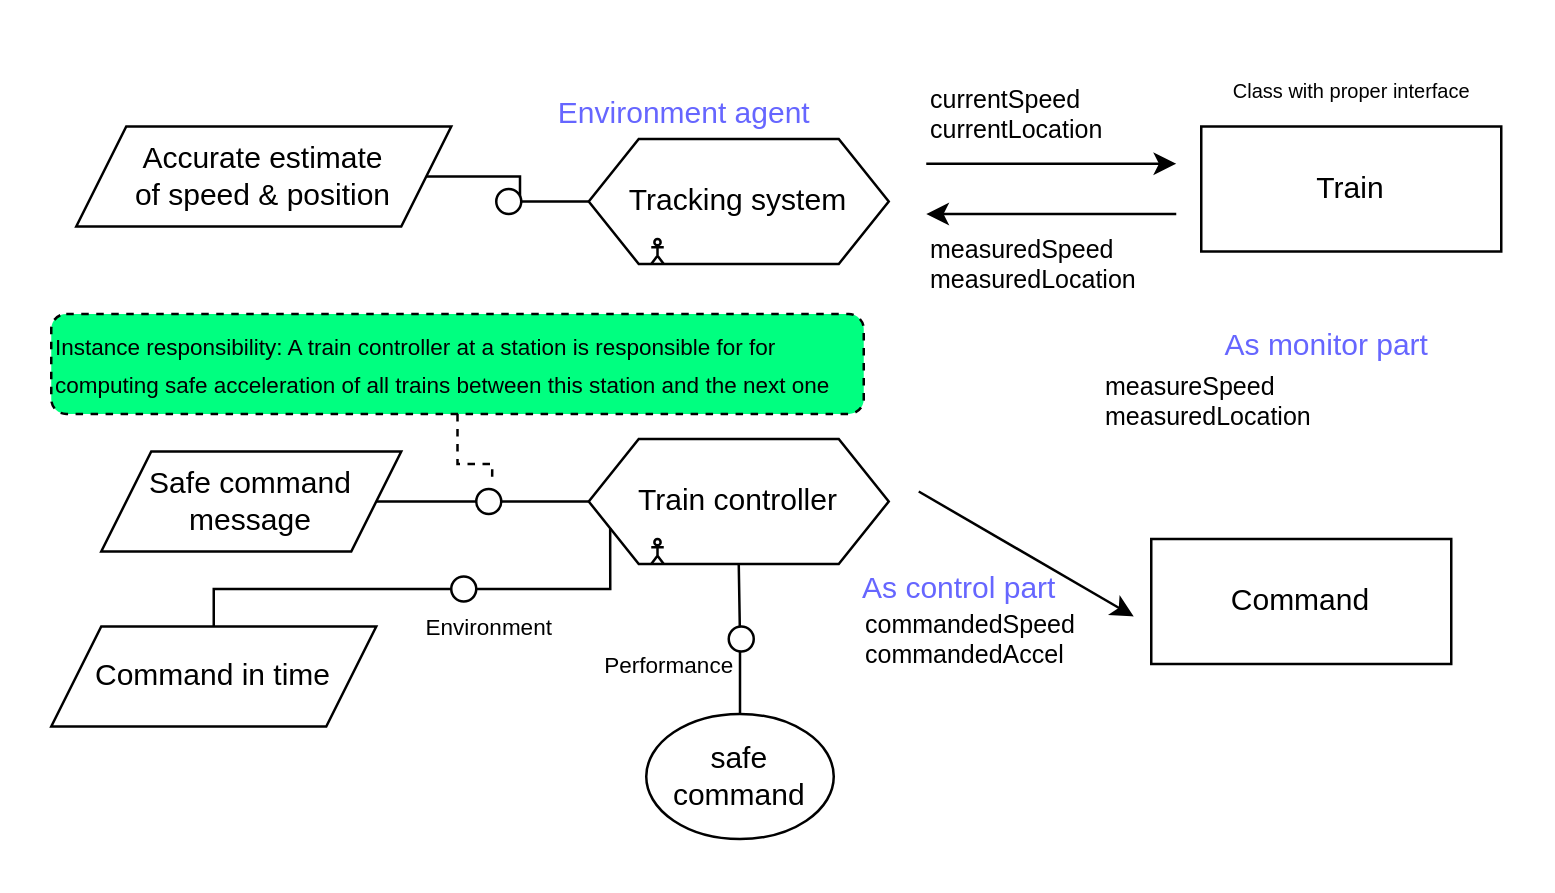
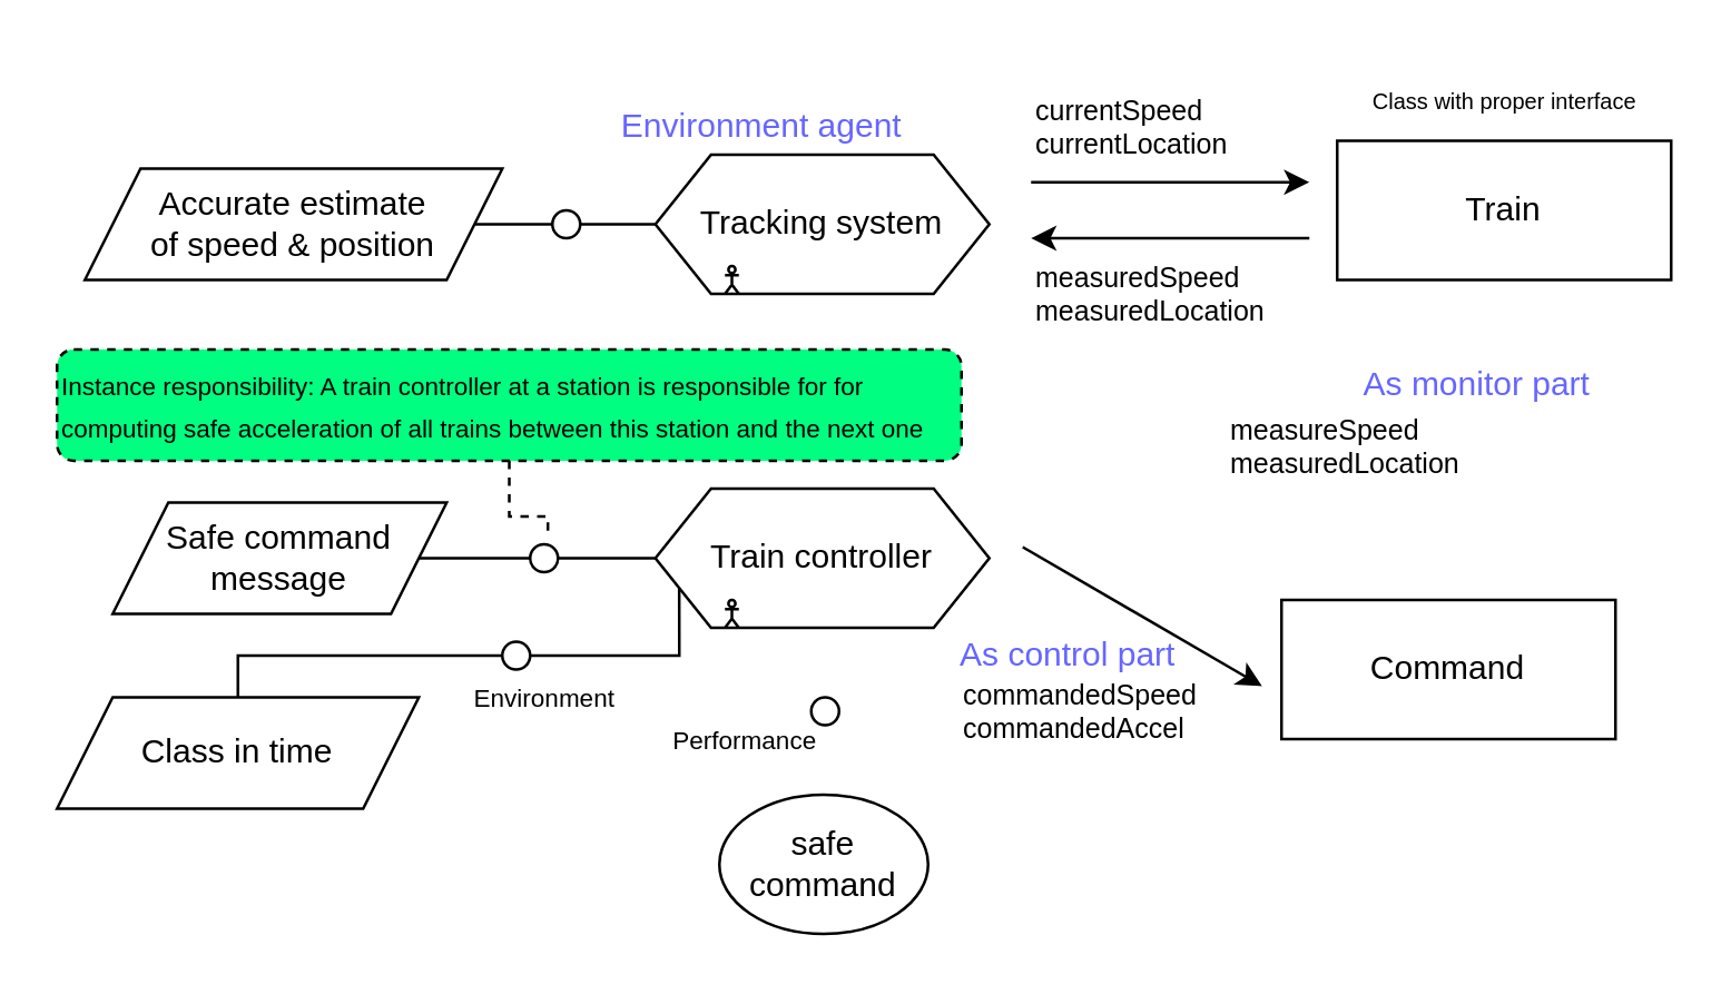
  <mxCell id="0" />
  <mxCell id="1" parent="0" />
  <mxCell id="2" value="Tracking system" style="shape=hexagon;perimeter=hexagonPerimeter2;whiteSpace=wrap;html=1;fixedSize=1;" vertex="1" parent="1"><mxGeometry x="235" y="55" width="120" height="50" as="geometry" /></mxCell>
  <mxCell id="3" value="" style="shape=umlActor;verticalLabelPosition=bottom;verticalAlign=top;html=1;outlineConnect=0;" vertex="1" parent="1"><mxGeometry x="260" y="95" width="5" height="10" as="geometry" /></mxCell>
  <mxCell id="4" value="Train controller" style="shape=hexagon;perimeter=hexagonPerimeter2;whiteSpace=wrap;html=1;fixedSize=1;" vertex="1" parent="1"><mxGeometry x="235" y="175" width="120" height="50" as="geometry" /></mxCell>
  <mxCell id="5" value="" style="shape=umlActor;verticalLabelPosition=bottom;verticalAlign=top;html=1;outlineConnect=0;" vertex="1" parent="1"><mxGeometry x="260" y="215" width="5" height="10" as="geometry" /></mxCell>
  <mxCell id="6" value="Train" style="rounded=0;whiteSpace=wrap;html=1;" vertex="1" parent="1"><mxGeometry x="480" y="50" width="120" height="50" as="geometry" /></mxCell>
  <mxCell id="7" value="Command" style="rounded=0;whiteSpace=wrap;html=1;" vertex="1" parent="1"><mxGeometry x="460" y="215" width="120" height="50" as="geometry" /></mxCell>
  <mxCell id="8" style="edgeStyle=orthogonalEdgeStyle;rounded=0;orthogonalLoop=1;jettySize=auto;html=1;entryX=0;entryY=0.5;entryDx=0;entryDy=0;endArrow=none;endFill=0;" edge="1" parent="1" source="9" target="2"><mxGeometry relative="1" as="geometry" /></mxCell>
- <mxCell id="9" value="Accurate estimate&lt;div&gt;of speed &amp;amp; position&lt;/div&gt;" style="shape=parallelogram;perimeter=parallelogramPerimeter;whiteSpace=wrap;html=1;fixedSize=1;" vertex="1" parent="1"><mxGeometry x="30" y="50" width="150" height="40" as="geometry" /></mxCell>
+ <mxCell id="9" value="Accurate estimate&lt;div&gt;of speed &amp;amp; position&lt;/div&gt;" style="shape=parallelogram;perimeter=parallelogramPerimeter;whiteSpace=wrap;html=1;fixedSize=1;" vertex="1" parent="1"><mxGeometry x="30" y="60" width="150" height="40" as="geometry" /></mxCell>
  <mxCell id="10" style="edgeStyle=orthogonalEdgeStyle;rounded=0;orthogonalLoop=1;jettySize=auto;html=1;entryX=0;entryY=0.5;entryDx=0;entryDy=0;endArrow=none;endFill=0;" edge="1" parent="1" source="30" target="4"><mxGeometry relative="1" as="geometry" /></mxCell>
  <mxCell id="11" value="Safe command&lt;div&gt;message&lt;/div&gt;" style="shape=parallelogram;perimeter=parallelogramPerimeter;whiteSpace=wrap;html=1;fixedSize=1;" vertex="1" parent="1"><mxGeometry x="40" y="180" width="120" height="40" as="geometry" /></mxCell>
  <mxCell id="12" style="edgeStyle=orthogonalEdgeStyle;rounded=0;orthogonalLoop=1;jettySize=auto;html=1;entryX=0;entryY=0.75;entryDx=0;entryDy=0;endArrow=none;endFill=0;" edge="1" parent="1" source="13" target="4"><mxGeometry relative="1" as="geometry"><Array as="points"><mxPoint x="85" y="235" /><mxPoint x="244" y="235" /></Array></mxGeometry></mxCell>
- <mxCell id="13" value="Command in time" style="shape=parallelogram;perimeter=parallelogramPerimeter;whiteSpace=wrap;html=1;fixedSize=1;" vertex="1" parent="1"><mxGeometry x="20" y="250" width="130" height="40" as="geometry" /></mxCell>
- <mxCell id="14" style="edgeStyle=orthogonalEdgeStyle;rounded=0;orthogonalLoop=1;jettySize=auto;html=1;exitX=0.5;exitY=0;exitDx=0;exitDy=0;entryX=0.5;entryY=1;entryDx=0;entryDy=0;endArrow=none;endFill=0;" edge="1" parent="1" source="15" target="4"><mxGeometry relative="1" as="geometry" /></mxCell>
+ <mxCell id="13" value="Class in time" style="shape=parallelogram;perimeter=parallelogramPerimeter;whiteSpace=wrap;html=1;fixedSize=1;" vertex="1" parent="1"><mxGeometry x="20" y="250" width="130" height="40" as="geometry" /></mxCell>
  <mxCell id="15" value="safe&lt;div&gt;command&lt;/div&gt;" style="ellipse;whiteSpace=wrap;html=1;" vertex="1" parent="1"><mxGeometry x="258" y="285" width="75" height="50" as="geometry" /></mxCell>
  <mxCell id="16" value="" style="edgeStyle=none;orthogonalLoop=1;jettySize=auto;html=1;rounded=0;" edge="1" parent="1"><mxGeometry width="100" relative="1" as="geometry"><mxPoint x="370" y="64.88" as="sourcePoint" /><mxPoint x="470" y="64.88" as="targetPoint" /><Array as="points" /></mxGeometry></mxCell>
  <mxCell id="17" value="" style="endArrow=classic;html=1;rounded=0;" edge="1" parent="1"><mxGeometry width="50" height="50" relative="1" as="geometry"><mxPoint x="470" y="85" as="sourcePoint" /><mxPoint x="370" y="85" as="targetPoint" /></mxGeometry></mxCell>
  <mxCell id="18" value="currentSpeed&lt;div style=&quot;font-size: 10px;&quot;&gt;currentLocation&lt;/div&gt;" style="text;html=1;align=left;verticalAlign=middle;resizable=0;points=[];autosize=1;strokeColor=none;fillColor=none;fontSize=10;" vertex="1" parent="1"><mxGeometry x="370" y="25" width="90" height="40" as="geometry" /></mxCell>
  <mxCell id="19" value="measuredSpeed&lt;div&gt;measuredLocation&lt;/div&gt;" style="text;html=1;align=left;verticalAlign=middle;resizable=0;points=[];autosize=1;strokeColor=none;fillColor=none;fontSize=10;" vertex="1" parent="1"><mxGeometry x="370" y="85" width="110" height="40" as="geometry" /></mxCell>
  <mxCell id="20" value="&lt;font style=&quot;font-size: 8px;&quot;&gt;Class with proper interface&lt;/font&gt;" style="text;html=1;align=center;verticalAlign=middle;resizable=0;points=[];autosize=1;strokeColor=none;fillColor=none;" vertex="1" parent="1"><mxGeometry x="480" y="20" width="120" height="30" as="geometry" /></mxCell>
  <mxCell id="21" value="" style="edgeStyle=none;orthogonalLoop=1;jettySize=auto;html=1;rounded=0;" edge="1" parent="1"><mxGeometry width="100" relative="1" as="geometry"><mxPoint x="367" y="196" as="sourcePoint" /><mxPoint x="453" y="246" as="targetPoint" /><Array as="points" /></mxGeometry></mxCell>
  <mxCell id="22" value="commandedSpeed&lt;div&gt;commandedAccel&lt;/div&gt;" style="text;html=1;align=left;verticalAlign=middle;resizable=0;points=[];autosize=1;strokeColor=none;fillColor=none;fontSize=10;" vertex="1" parent="1"><mxGeometry x="344" y="235" width="110" height="40" as="geometry" /></mxCell>
  <mxCell id="23" value="measureSpeed&lt;div&gt;measuredLocation&lt;/div&gt;" style="text;html=1;align=left;verticalAlign=middle;resizable=0;points=[];autosize=1;strokeColor=none;fillColor=none;fontSize=10;" vertex="1" parent="1"><mxGeometry x="440" y="140" width="110" height="40" as="geometry" /></mxCell>
  <mxCell id="24" value="As monitor part" style="text;html=1;align=center;verticalAlign=middle;resizable=0;points=[];autosize=1;strokeColor=none;fillColor=none;fontColor=#6666FF;" vertex="1" parent="1"><mxGeometry x="480" y="123" width="100" height="30" as="geometry" /></mxCell>
  <mxCell id="25" value="As control part" style="text;html=1;align=center;verticalAlign=middle;resizable=0;points=[];autosize=1;strokeColor=none;fillColor=none;fontColor=#6666FF;" vertex="1" parent="1"><mxGeometry x="333" y="220" width="100" height="30" as="geometry" /></mxCell>
  <mxCell id="26" value="" style="ellipse;whiteSpace=wrap;html=1;aspect=fixed;" vertex="1" parent="1"><mxGeometry x="291" y="250" width="10" height="10" as="geometry" /></mxCell>
  <mxCell id="27" value="&lt;font style=&quot;font-size: 9px;&quot;&gt;Performance&lt;/font&gt;" style="text;html=1;align=center;verticalAlign=middle;resizable=0;points=[];autosize=1;strokeColor=none;fillColor=none;" vertex="1" parent="1"><mxGeometry x="227" y="250" width="80" height="30" as="geometry" /></mxCell>
  <mxCell id="28" value=" " style="ellipse;whiteSpace=wrap;html=1;aspect=fixed;" vertex="1" parent="1"><mxGeometry x="180" y="230" width="10" height="10" as="geometry" /></mxCell>
  <mxCell id="29" value="" style="edgeStyle=orthogonalEdgeStyle;rounded=0;orthogonalLoop=1;jettySize=auto;html=1;entryX=0;entryY=0.5;entryDx=0;entryDy=0;endArrow=none;endFill=0;" edge="1" parent="1" source="11" target="30"><mxGeometry relative="1" as="geometry"><mxPoint x="150" y="200" as="sourcePoint" /><mxPoint x="235" y="200" as="targetPoint" /></mxGeometry></mxCell>
  <mxCell id="30" value=" " style="ellipse;whiteSpace=wrap;html=1;aspect=fixed;" vertex="1" parent="1"><mxGeometry x="190" y="195" width="10" height="10" as="geometry" /></mxCell>
  <mxCell id="31" value="&lt;font style=&quot;font-size: 9px;&quot;&gt;Environment&lt;/font&gt;" style="text;html=1;align=center;verticalAlign=middle;resizable=0;points=[];autosize=1;strokeColor=none;fillColor=none;" vertex="1" parent="1"><mxGeometry x="155" y="235" width="80" height="30" as="geometry" /></mxCell>
  <mxCell id="32" value="&lt;font style=&quot;font-size: 9px;&quot;&gt;Instance responsibility: A train controller at a station is responsible for for computing safe acceleration of all trains between this station and the next one&lt;/font&gt;" style="rounded=1;whiteSpace=wrap;html=1;dashed=1;align=left;fillColor=#00FF80;" vertex="1" parent="1"><mxGeometry x="20" y="125" width="325" height="40" as="geometry" /></mxCell>
  <mxCell id="33" style="edgeStyle=orthogonalEdgeStyle;rounded=0;orthogonalLoop=1;jettySize=auto;html=1;entryX=0.635;entryY=-0.197;entryDx=0;entryDy=0;entryPerimeter=0;endArrow=none;endFill=0;dashed=1;" edge="1" parent="1" source="32" target="30"><mxGeometry relative="1" as="geometry" /></mxCell>
  <mxCell id="34" value=" " style="ellipse;whiteSpace=wrap;html=1;aspect=fixed;" vertex="1" parent="1"><mxGeometry x="198" y="75" width="10" height="10" as="geometry" /></mxCell>
  <mxCell id="35" value="Environment agent" style="text;html=1;align=center;verticalAlign=middle;resizable=0;points=[];autosize=1;strokeColor=none;fillColor=none;fontColor=#6666FF;" vertex="1" parent="1"><mxGeometry x="213" y="30" width="120" height="30" as="geometry" /></mxCell>
